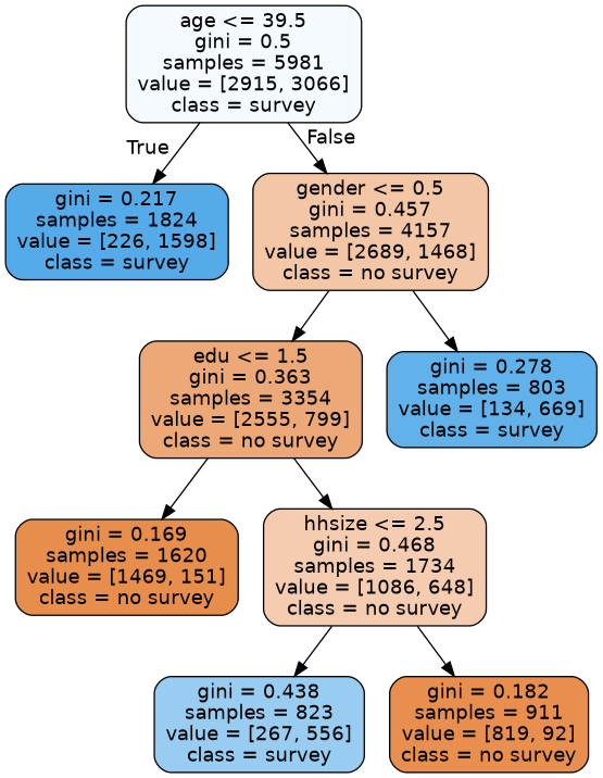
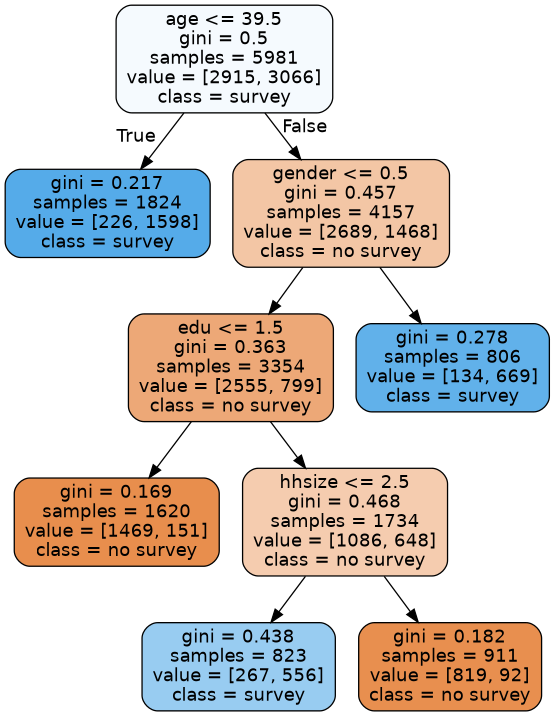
  digraph {
    node [color=black fontname=helvetica shape=box style="filled, rounded"]
    edge [fontname=helvetica]
    n1 [fillcolor="#f5fafe" label="age <= 39.5\ngini = 0.5\nsamples = 5981\nvalue = [2915, 3066]\nclass = survey"]
    n2 [fillcolor="#55abe9" label="gini = 0.217\nsamples = 1824\nvalue = [226, 1598]\nclass = survey"]
    n3 [fillcolor="#f3c6a5" label="gender <= 0.5\ngini = 0.457\nsamples = 4157\nvalue = [2689, 1468]\nclass = no survey"]
    n4 [fillcolor="#eda877" label="edu <= 1.5\ngini = 0.363\nsamples = 3354\nvalue = [2555, 799]\nclass = no survey"]
-   n5 [fillcolor="#61b1ea" label="gini = 0.278\nsamples = 803\nvalue = [134, 669]\nclass = survey"]
+   n5 [fillcolor="#61b1ea" label="gini = 0.278\nsamples = 806\nvalue = [134, 669]\nclass = survey"]
    n6 [fillcolor="#e88e4d" label="gini = 0.169\nsamples = 1620\nvalue = [1469, 151]\nclass = no survey"]
    n7 [fillcolor="#f5ccaf" label="hhsize <= 2.5\ngini = 0.468\nsamples = 1734\nvalue = [1086, 648]\nclass = no survey"]
    n8 [fillcolor="#98ccf1" label="gini = 0.438\nsamples = 823\nvalue = [267, 556]\nclass = survey"]
    n9 [fillcolor="#e88f4f" label="gini = 0.182\nsamples = 911\nvalue = [819, 92]\nclass = no survey"]
    n1 -> n2 [headlabel=True labelangle=45 labeldistance=2.5]
    n1 -> n3 [headlabel=False labelangle=-45 labeldistance=2.5]
    n3 -> n4
    n3 -> n5
    n4 -> n6
    n4 -> n7
    n7 -> n8
    n7 -> n9
  }
